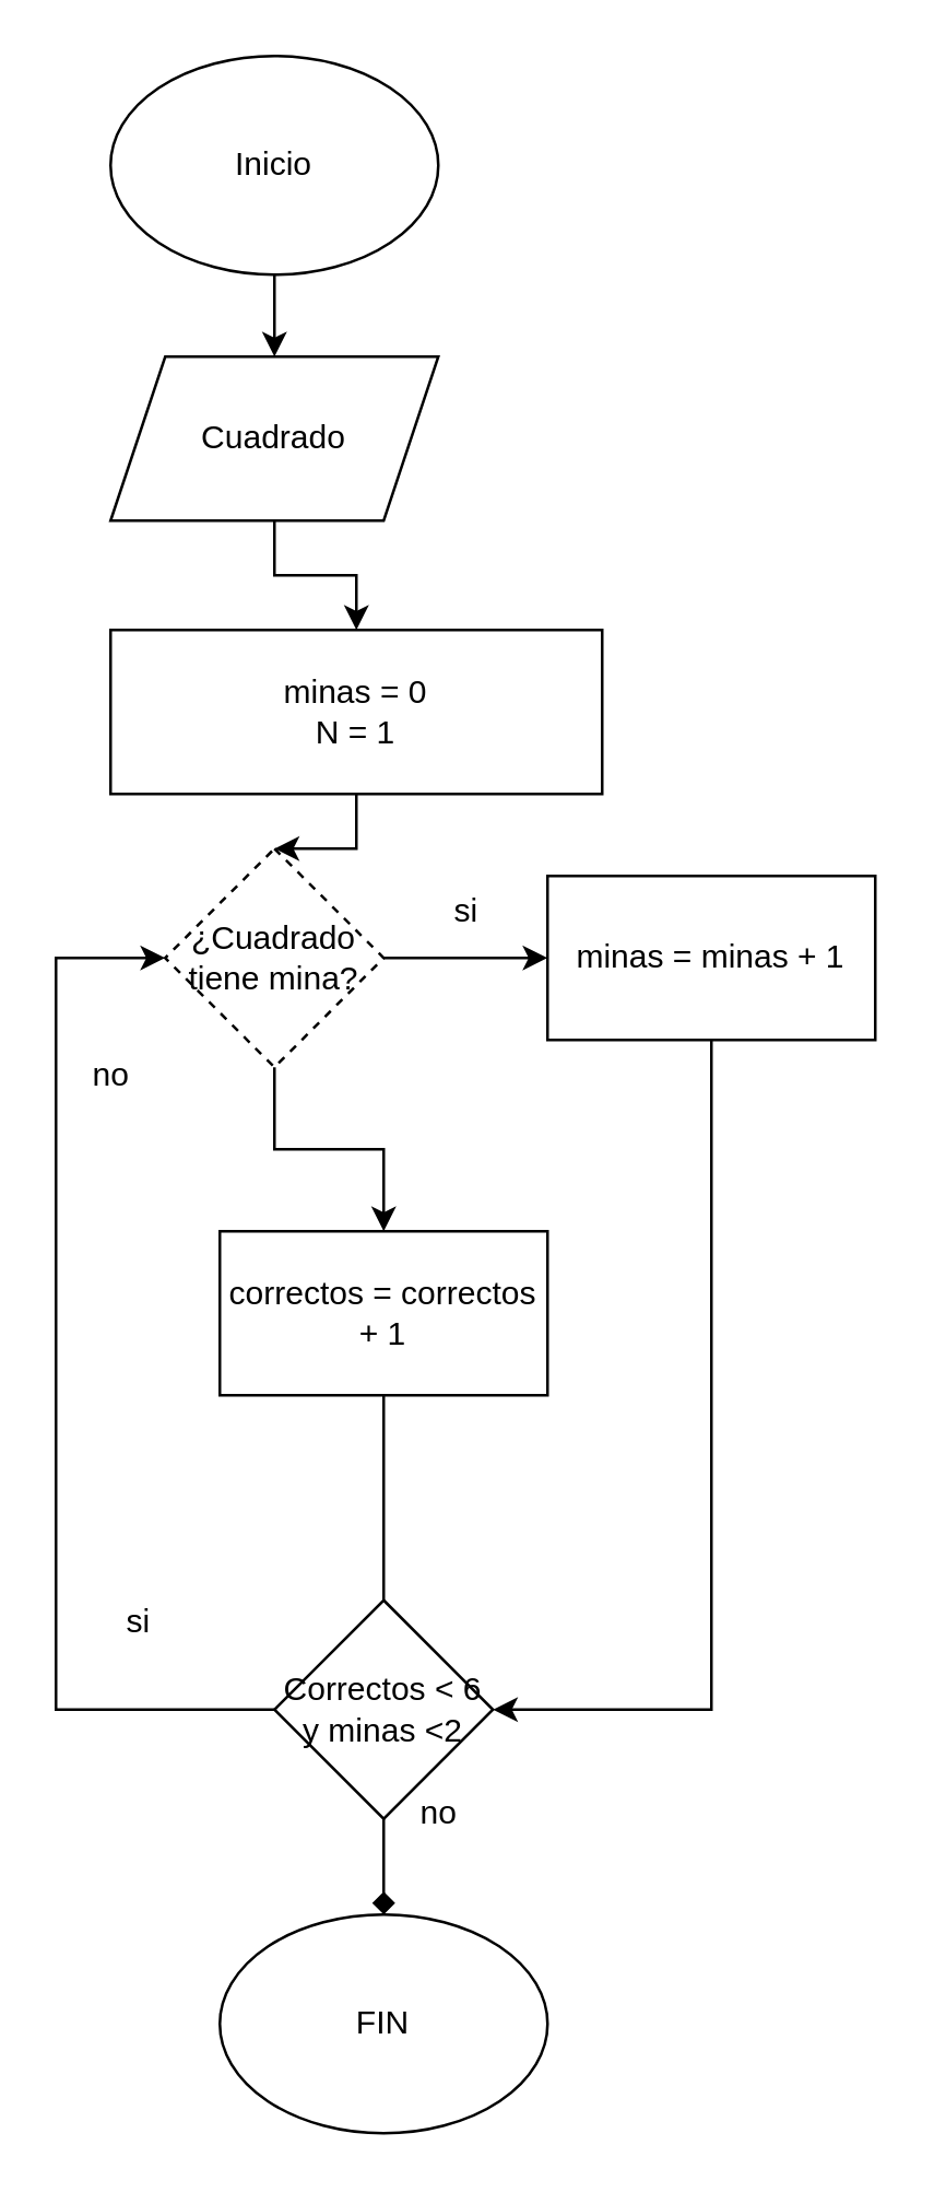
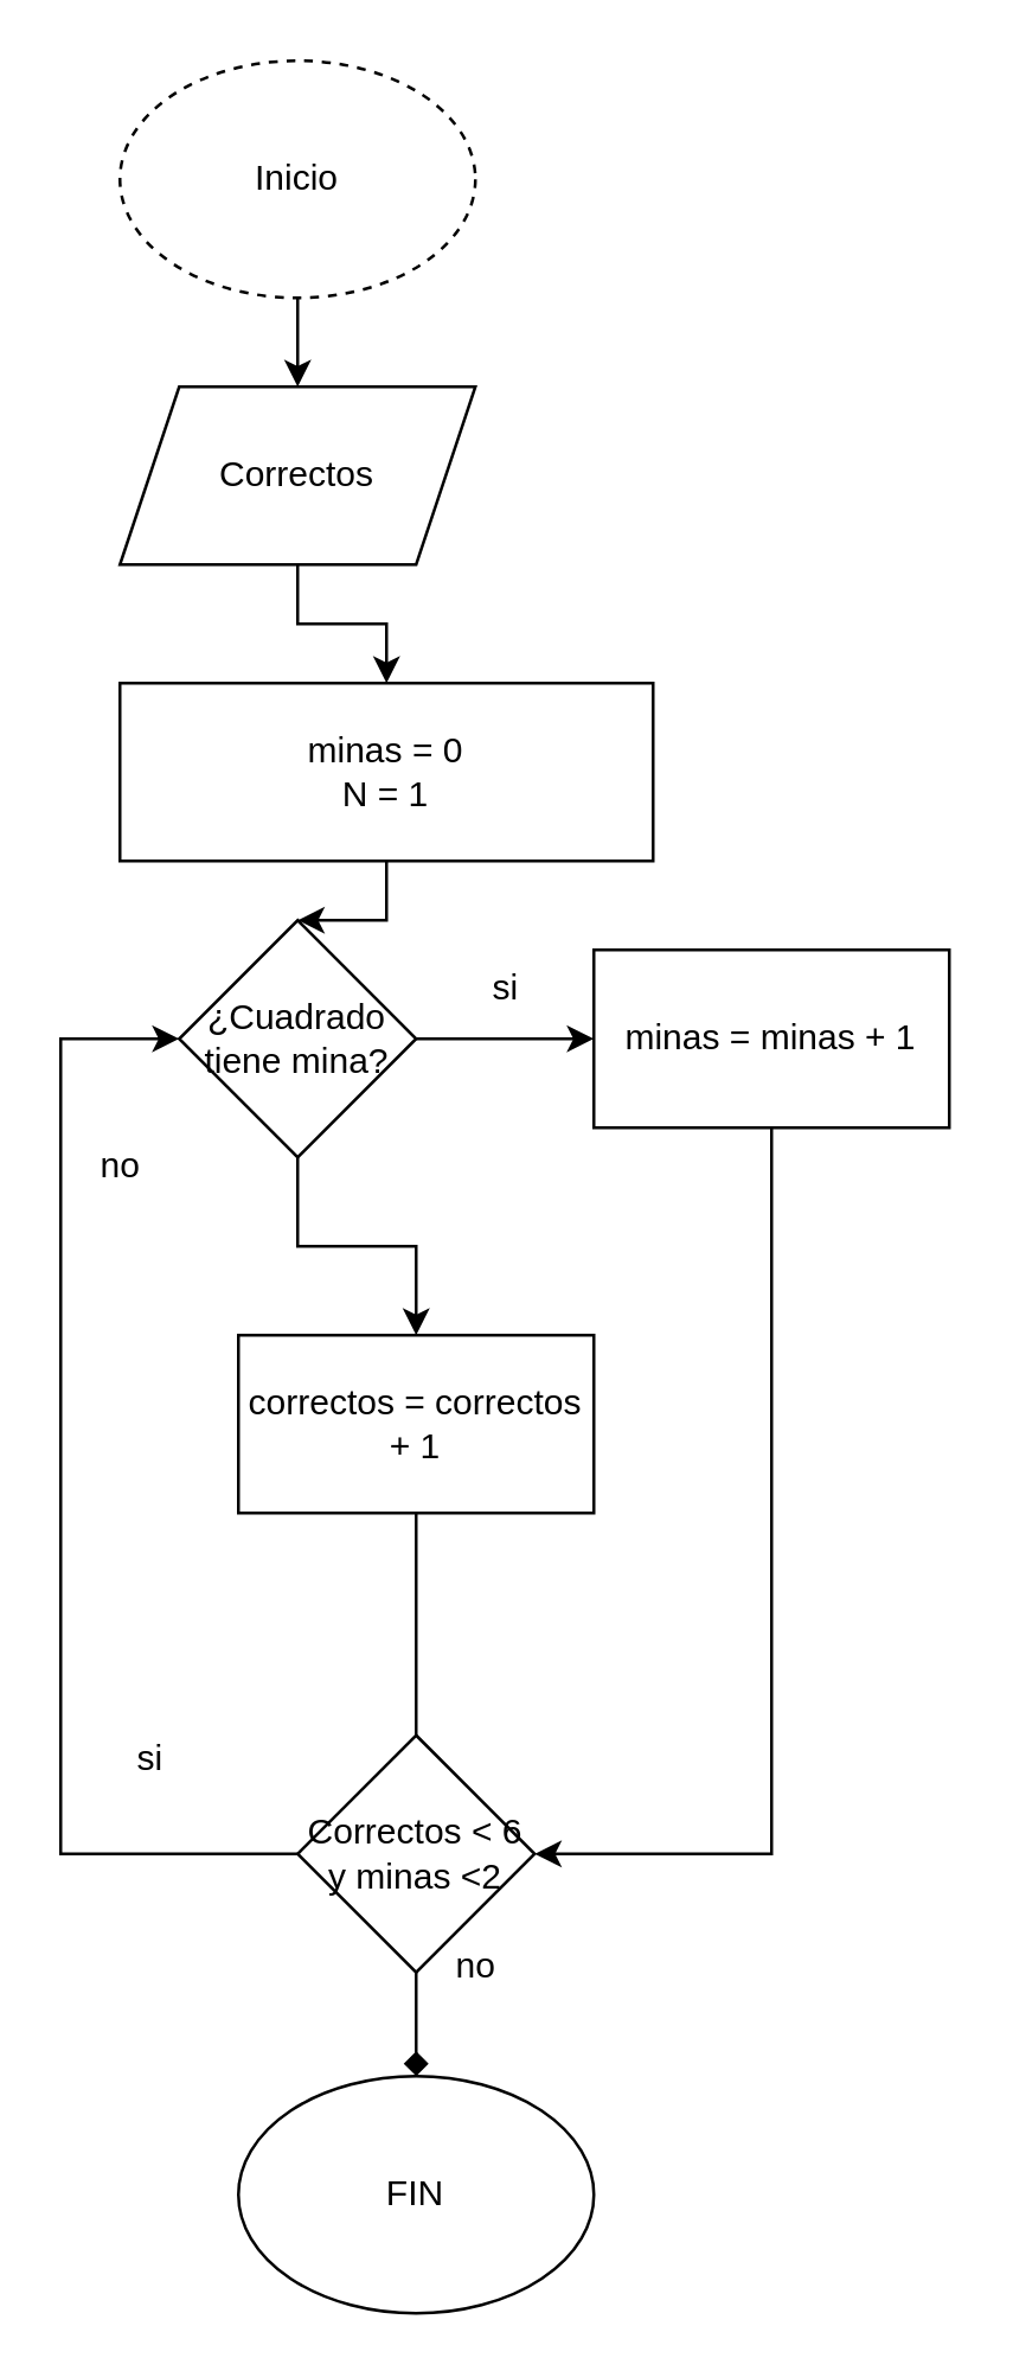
  <mxCell id="0" />
  <mxCell id="1" parent="0" />
  <mxCell id="2" value="" style="edgeStyle=orthogonalEdgeStyle;rounded=0;orthogonalLoop=1;jettySize=auto;html=1;" edge="1" parent="1" source="3" target="5"><mxGeometry relative="1" as="geometry" /></mxCell>
- <mxCell id="3" value="Inicio" style="ellipse;whiteSpace=wrap;html=1;" vertex="1" parent="1"><mxGeometry x="40" y="20" width="120" height="80" as="geometry" /></mxCell>
+ <mxCell id="3" value="Inicio" style="ellipse;whiteSpace=wrap;html=1;dashed=1;" vertex="1" parent="1"><mxGeometry x="40" y="20" width="120" height="80" as="geometry" /></mxCell>
  <mxCell id="4" value="" style="edgeStyle=orthogonalEdgeStyle;rounded=0;orthogonalLoop=1;jettySize=auto;html=1;" edge="1" parent="1" source="5" target="7"><mxGeometry relative="1" as="geometry" /></mxCell>
- <mxCell id="5" value="Cuadrado" style="shape=parallelogram;perimeter=parallelogramPerimeter;whiteSpace=wrap;html=1;fixedSize=1;" vertex="1" parent="1"><mxGeometry x="40" y="130" width="120" height="60" as="geometry" /></mxCell>
+ <mxCell id="5" value="Correctos" style="shape=parallelogram;perimeter=parallelogramPerimeter;whiteSpace=wrap;html=1;fixedSize=1;" vertex="1" parent="1"><mxGeometry x="40" y="130" width="120" height="60" as="geometry" /></mxCell>
  <mxCell id="6" value="" style="edgeStyle=orthogonalEdgeStyle;rounded=0;orthogonalLoop=1;jettySize=auto;html=1;" edge="1" parent="1" source="7" target="10"><mxGeometry relative="1" as="geometry" /></mxCell>
  <mxCell id="7" value="minas = 0&lt;br&gt;N = 1" style="whiteSpace=wrap;html=1;" vertex="1" parent="1"><mxGeometry x="40" y="230" width="180" height="60" as="geometry" /></mxCell>
  <mxCell id="8" value="" style="edgeStyle=orthogonalEdgeStyle;rounded=0;orthogonalLoop=1;jettySize=auto;html=1;" edge="1" parent="1" source="10" target="12"><mxGeometry relative="1" as="geometry" /></mxCell>
  <mxCell id="9" style="edgeStyle=orthogonalEdgeStyle;rounded=0;orthogonalLoop=1;jettySize=auto;html=1;entryX=0.5;entryY=0;entryDx=0;entryDy=0;" edge="1" parent="1" source="10" target="14"><mxGeometry relative="1" as="geometry" /></mxCell>
- <mxCell id="10" value="¿Cuadrado tiene mina?" style="rhombus;whiteSpace=wrap;html=1;dashed=1;" vertex="1" parent="1"><mxGeometry x="60" y="310" width="80" height="80" as="geometry" /></mxCell>
+ <mxCell id="10" value="¿Cuadrado tiene mina?" style="rhombus;whiteSpace=wrap;html=1;" vertex="1" parent="1"><mxGeometry x="60" y="310" width="80" height="80" as="geometry" /></mxCell>
  <mxCell id="11" style="edgeStyle=orthogonalEdgeStyle;rounded=0;orthogonalLoop=1;jettySize=auto;html=1;" edge="1" parent="1" source="12" target="17"><mxGeometry relative="1" as="geometry"><Array as="points"><mxPoint x="260" y="625" /></Array></mxGeometry></mxCell>
  <mxCell id="12" value="minas = minas + 1" style="whiteSpace=wrap;html=1;" vertex="1" parent="1"><mxGeometry x="200" y="320" width="120" height="60" as="geometry" /></mxCell>
  <mxCell id="13" value="" style="edgeStyle=orthogonalEdgeStyle;rounded=0;orthogonalLoop=1;jettySize=auto;html=1;endArrow=none;" edge="1" parent="1" source="14" target="17"><mxGeometry relative="1" as="geometry" /></mxCell>
  <mxCell id="14" value="correctos = correctos + 1" style="whiteSpace=wrap;html=1;" vertex="1" parent="1"><mxGeometry x="80" y="450" width="120" height="60" as="geometry" /></mxCell>
  <mxCell id="15" style="edgeStyle=orthogonalEdgeStyle;rounded=0;orthogonalLoop=1;jettySize=auto;html=1;entryX=0;entryY=0.5;entryDx=0;entryDy=0;" edge="1" parent="1" source="17" target="10"><mxGeometry relative="1" as="geometry"><Array as="points"><mxPoint x="20" y="625" /><mxPoint x="20" y="350" /></Array></mxGeometry></mxCell>
  <mxCell id="16" value="" style="edgeStyle=orthogonalEdgeStyle;rounded=0;orthogonalLoop=1;jettySize=auto;html=1;endArrow=diamond;" edge="1" parent="1" source="17" target="21"><mxGeometry relative="1" as="geometry" /></mxCell>
  <mxCell id="17" value="Correctos &amp;lt; 6 y minas &amp;lt;2" style="rhombus;whiteSpace=wrap;html=1;" vertex="1" parent="1"><mxGeometry x="100" y="585" width="80" height="80" as="geometry" /></mxCell>
  <mxCell id="18" value="si" style="text;html=1;align=center;verticalAlign=middle;resizable=0;points=[];autosize=1;strokeColor=none;fillColor=none;" vertex="1" parent="1"><mxGeometry x="155" y="318" width="30" height="30" as="geometry" /></mxCell>
  <mxCell id="19" value="no" style="text;html=1;align=center;verticalAlign=middle;resizable=0;points=[];autosize=1;strokeColor=none;fillColor=none;" vertex="1" parent="1"><mxGeometry x="20" y="378" width="40" height="30" as="geometry" /></mxCell>
  <mxCell id="20" value="si" style="text;html=1;align=center;verticalAlign=middle;resizable=0;points=[];autosize=1;strokeColor=none;fillColor=none;" vertex="1" parent="1"><mxGeometry x="35" y="578" width="30" height="30" as="geometry" /></mxCell>
  <mxCell id="21" value="FIN" style="ellipse;whiteSpace=wrap;html=1;" vertex="1" parent="1"><mxGeometry x="80" y="700" width="120" height="80" as="geometry" /></mxCell>
  <mxCell id="22" value="no" style="text;html=1;align=center;verticalAlign=middle;resizable=0;points=[];autosize=1;strokeColor=none;fillColor=none;" vertex="1" parent="1"><mxGeometry x="140" y="648" width="40" height="30" as="geometry" /></mxCell>
